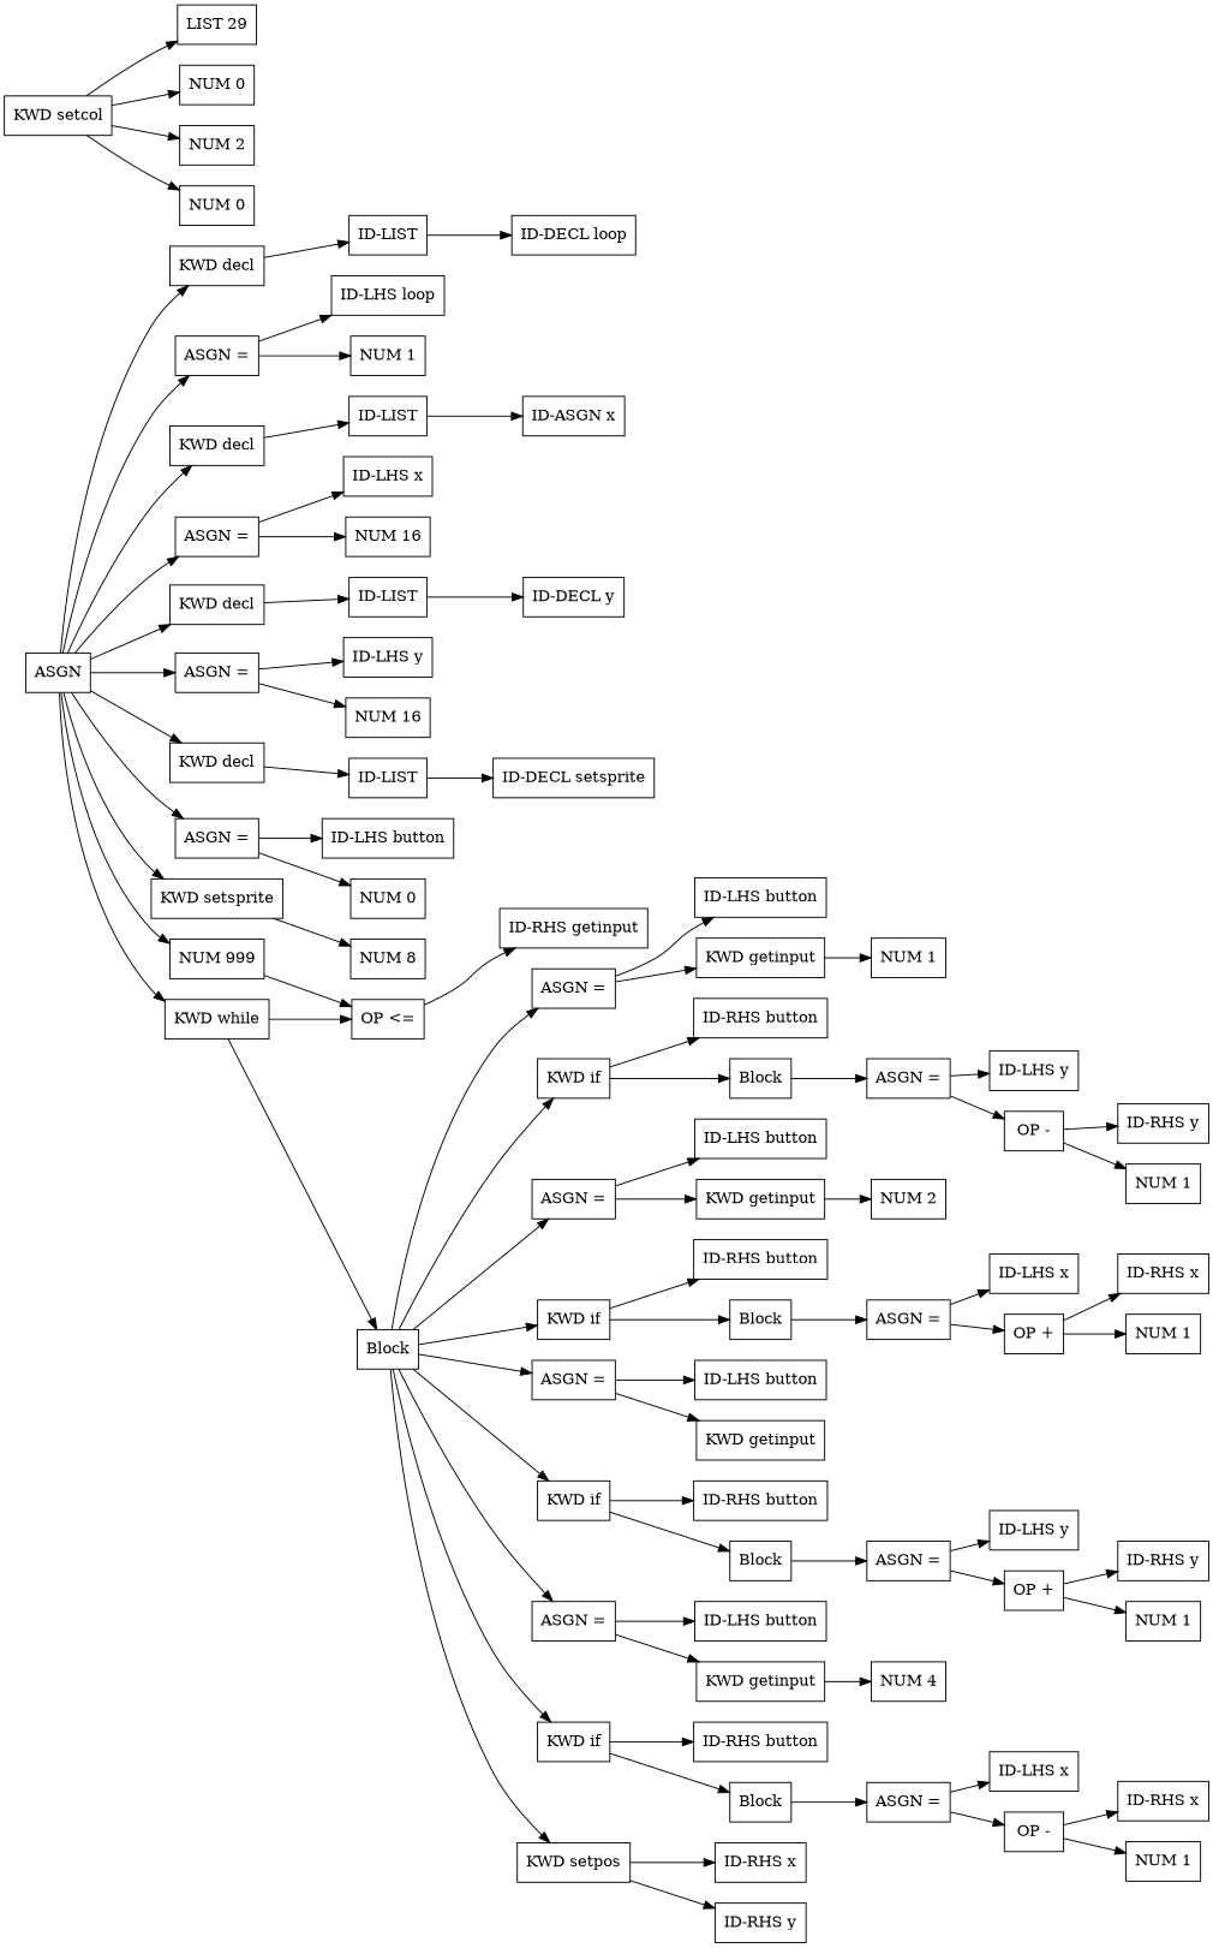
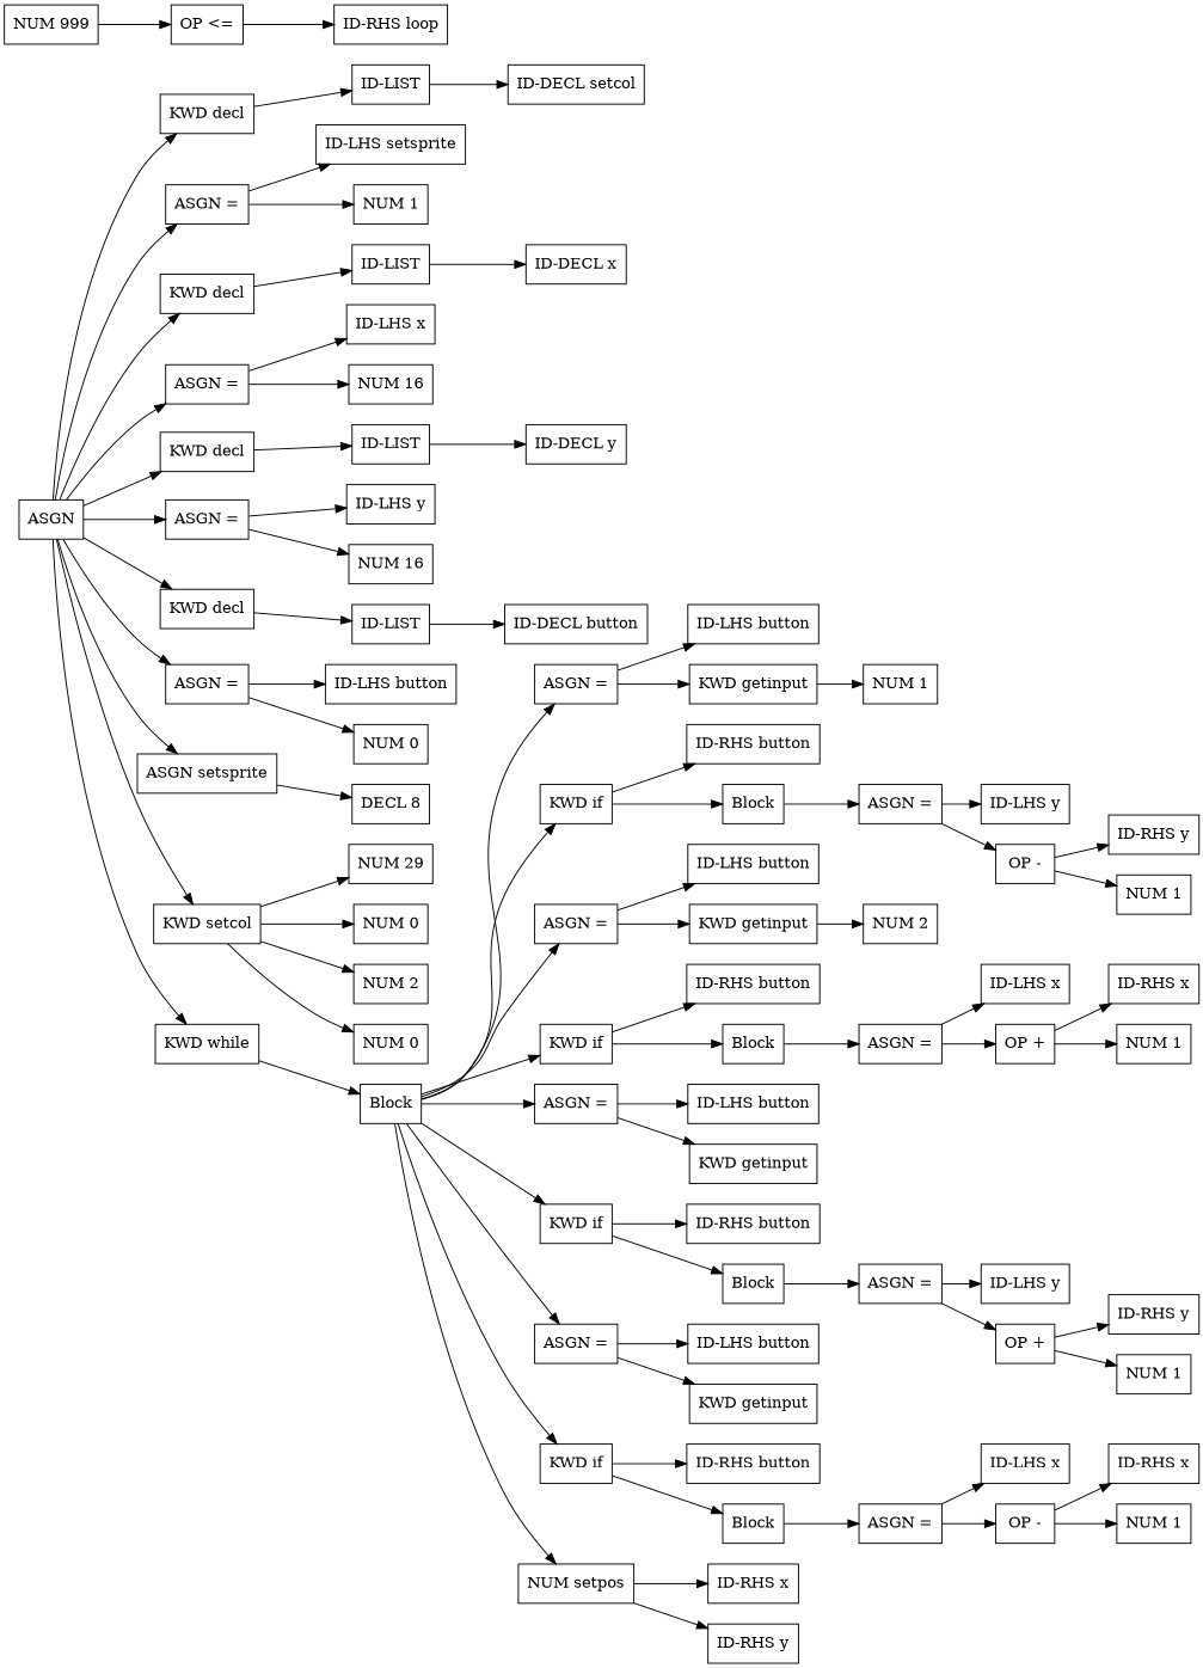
  digraph {
    rankdir=LR
    node [shape=record]
    n1 [label=ASGN uuid="8acaaadc-7fc8-4dbf-a993-f2601e7f4e6d"]
    n2 [label="KWD decl" uuid="918f5797-bdb9-42e6-9925-b9593bcdf982"]
    n3 [label="ASGN =" uuid="ecdb454e-8e31-471e-9527-93665c2abb75"]
    n4 [label="KWD decl" uuid="cde8fb2c-f02c-44a4-ab9c-f5bd8217216d"]
    n5 [label="ASGN =" uuid="3eeb2cd5-2b78-4fb3-b9bc-e4909d42ce4d"]
    n6 [label="KWD decl" uuid="b8d5695b-c380-4c4e-bffc-39a37bb10136"]
    n7 [label="ASGN =" uuid="246ef8ed-3037-414a-9845-6a1c075d9663"]
    n8 [label="KWD decl" uuid="4f62c814-2232-4375-b7d0-ee926468a68c"]
    n9 [label="ASGN =" uuid="5f2d85f6-e9ca-4b0a-8e3c-d85afff0bc91"]
-   n10 [label="KWD setsprite" uuid="28b98544-7386-4809-bc9d-cdcc55de1b19"]
+   n10 [label="ASGN setsprite" uuid="28b98544-7386-4809-bc9d-cdcc55de1b19"]
    n11 [label="KWD setcol" uuid="b2d125a3-83da-468a-a0a2-224e00554e05"]
    n12 [label="KWD while" uuid="723bbaa2-f885-4fcb-bccc-770323b0c40e"]
    n13 [label="ID-LIST " uuid="4c3cdf5f-c77f-4ae3-b082-86a7e882dc66"]
-   n14 [label="ID-LHS loop" uuid="287ed4c5-eb36-4428-94db-8d3d3a865f8d"]
+   n14 [label="ID-LHS setsprite" uuid="287ed4c5-eb36-4428-94db-8d3d3a865f8d"]
    n15 [label="NUM 1" uuid="640123bd-2504-4a16-bc91-8e88cdfd764a"]
    n16 [label="ID-LIST " uuid="bc4d8cab-8c84-4748-8ea2-11d61dac8bf1"]
    n17 [label="ID-LHS x" uuid="5903e4bb-6eb1-4ae6-8d29-93c095de8449"]
    n18 [label="NUM 16" uuid="7f4facdf-19cb-458e-ac0b-c9f219fde2ac"]
    n19 [label="ID-LIST " uuid="bc189c8f-876e-4a93-aa85-e381a108887e"]
    n20 [label="ID-LHS y" uuid="5b353024-cfad-4f98-9995-097997e56875"]
    n21 [label="NUM 16" uuid="2003fb3a-5872-491c-a7b1-5995bfe4c143"]
    n22 [label="ID-LIST " uuid="48c52ea6-a7ba-4207-b3fc-557f5320c5cb"]
    n23 [label="ID-LHS button" uuid="68580b2c-3f8d-4ce9-8a9d-4b27ea2889e7"]
    n24 [label="NUM 0" uuid="b8c13223-6ef7-4675-a0ef-c2bb940f0459"]
-   n25 [label="NUM 8" uuid="783a2f5c-9781-4883-aa76-15df6277e883"]
-   n26 [label="LIST 29" uuid="db42b175-0ee3-4918-bd4b-0ab084ca9601"]
+   n25 [label="DECL 8" uuid="783a2f5c-9781-4883-aa76-15df6277e883"]
+   n26 [label="NUM 29" uuid="db42b175-0ee3-4918-bd4b-0ab084ca9601"]
    n27 [label="NUM 0" uuid="1b0e7374-9b53-4c4f-bea3-38562fbb05fe"]
    n28 [label="NUM 2" uuid="9f55c51b-018d-4467-9e7b-059bd79e5206"]
    n29 [label="NUM 0" uuid="b949b83e-a43a-4233-9ef8-40c22a79ca48"]
    n30 [label="OP \<=" uuid="34aa4970-b1f4-43ad-a7fd-a0cd510011e8"]
    n31 [label="Block " uuid="46d7d312-9be2-427c-9b56-66fac71c8514"]
-   n32 [label="ID-DECL loop" uuid="9d6b2037-509f-413b-b3ab-b5d335390f1f"]
-   n33 [label="ID-ASGN x" uuid="33d7d920-a5a7-42aa-b952-6ac9bfae7a97"]
+   n32 [label="ID-DECL setcol" uuid="9d6b2037-509f-413b-b3ab-b5d335390f1f"]
+   n33 [label="ID-DECL x" uuid="33d7d920-a5a7-42aa-b952-6ac9bfae7a97"]
    n34 [label="ID-DECL y" uuid="50eba08d-9f2a-4f7b-aea9-87c11e11538b"]
-   n35 [label="ID-DECL setsprite" uuid="81109d88-f405-46ca-81df-179c75a5ef93"]
-   n36 [label="ID-RHS getinput" uuid="2b46b401-3711-4c34-b88f-a7c6ce104168"]
+   n35 [label="ID-DECL button" uuid="81109d88-f405-46ca-81df-179c75a5ef93"]
+   n36 [label="ID-RHS loop" uuid="2b46b401-3711-4c34-b88f-a7c6ce104168"]
    n37 [label="ASGN =" uuid="47c12ca3-bb57-456f-b0f2-55674f13463b"]
    n38 [label="KWD if" uuid="612ae6aa-a366-4e5d-ae04-40e6612e3fcf"]
    n39 [label="ASGN =" uuid="68d2b2b1-0597-4728-bbd4-6e44dc95df2f"]
    n40 [label="KWD if" uuid="27d4a2ab-5cb5-48c0-85e4-f72f94a40d90"]
    n41 [label="ASGN =" uuid="5d087547-51db-4a0e-be32-243a3c03c0d7"]
    n42 [label="KWD if" uuid="5a5c5339-e368-45e2-833b-b76e73a36839"]
    n43 [label="ASGN =" uuid="fa529ca0-3a3e-48a4-acf9-c226f20e4a5c"]
    n44 [label="KWD if" uuid="56249d13-613f-4623-a0fe-288c220bf7e0"]
-   n45 [label="KWD setpos" uuid="c3dcc8b2-485c-40d2-8b2e-363996737aa5"]
+   n45 [label="NUM setpos" uuid="c3dcc8b2-485c-40d2-8b2e-363996737aa5"]
    n46 [label="NUM 999" uuid="f5c42104-2178-4346-872c-879373ef37cd"]
    n47 [label="ID-LHS button" uuid="21658268-6aef-4298-90e4-4ac33f4418a6"]
    n48 [label="KWD getinput" uuid="4b80df14-11b9-4017-a51b-33929eca518f"]
    n49 [label="ID-RHS button" uuid="d3b1efbc-6970-443c-bcb6-0ab180e6e37e"]
    n50 [label="Block " uuid="e106c347-4821-44af-bd68-d58e7e9f36fa"]
    n51 [label="ID-LHS button" uuid="186f817d-a82d-4e54-896f-492ea772d86a"]
    n52 [label="KWD getinput" uuid="2056b635-8af1-4de8-9bbc-f51762b2b37c"]
    n53 [label="ID-RHS button" uuid="bde6d261-2f59-4690-b9fa-7eeef535ec3b"]
    n54 [label="Block " uuid="48ba80de-7936-4e20-bbdc-53a2a5e40f3d"]
    n55 [label="ID-LHS button" uuid="36263953-b296-4e32-bb59-aa08f4937354"]
    n56 [label="KWD getinput" uuid="14c2db24-50f0-48d6-a9c5-dbf0ed9ae691"]
    n57 [label="ID-RHS button" uuid="e1f56414-eb4a-4c0a-9927-687603830f46"]
    n58 [label="Block " uuid="9eecf4e4-aa9d-48ef-a604-99d6b8ef62e5"]
    n59 [label="ID-LHS button" uuid="e3e22b58-26fd-4a09-a629-d2a6a29dfa51"]
    n60 [label="KWD getinput" uuid="0f948049-7495-403f-902e-09c9b393eb17"]
    n61 [label="ID-RHS button" uuid="08943e5b-0100-4f13-b66b-d25c57952ba2"]
    n62 [label="Block " uuid="6521ed09-3812-4e92-bfdd-ab8b602f5b2a"]
    n63 [label="ID-RHS x" uuid="c09a8013-6da0-4012-ab2c-c1448d539d0f"]
    n64 [label="ID-RHS y" uuid="2760147d-a53a-488a-a327-484ec4282428"]
    n65 [label="NUM 1" uuid="6e4b7c77-6e89-462b-bf4b-8575517e7f63"]
    n66 [label="ASGN =" uuid="ac30f234-c458-4c1e-a037-ae1c7abc3096"]
    n67 [label="ID-LHS y" uuid="2b25fc05-8e0c-40bc-9279-4ebacef54bb6"]
    n68 [label="OP -" uuid="30a289a5-ca93-4394-baa4-2775a97bcc1a"]
    n69 [label="ID-RHS y" uuid="44103e3a-8f10-4eed-8c91-38b7132364c5"]
    n70 [label="NUM 1" uuid="e742f43b-1b8f-40c0-88f8-058a2cd4ceff"]
    n71 [label="NUM 2" uuid="ac4eb9fd-779c-432d-a425-4af1b55693b9"]
    n72 [label="ASGN =" uuid="5be53b6f-f1b6-43db-8d02-cdf5202a94d5"]
    n73 [label="ID-LHS x" uuid="1f642a2b-dc73-459a-82bb-c0a9e66a8cfc"]
    n74 [label="OP +" uuid="9fa46195-cb59-4f66-9d6d-eb3a134ae05d"]
    n75 [label="ID-RHS x" uuid="4f2f5d83-0ac3-4026-964d-c3d55226892a"]
    n76 [label="NUM 1" uuid="1e47b174-9a71-4944-96ca-a1a3d9f47c54"]
    n77 [label="ASGN =" uuid="d0dcfc1d-e3f8-45b5-921c-ce5821f52cf8"]
    n78 [label="ID-LHS y" uuid="c4e34d93-4fd4-42bf-9cef-a5740b60f570"]
    n79 [label="OP +" uuid="2ddab147-7a70-45e8-9bae-fdff38afcb85"]
    n80 [label="ID-RHS y" uuid="beebafb8-b433-4117-a90d-7e813fbb9014"]
    n81 [label="NUM 1" uuid="29bc5b08-5baf-4d3f-b3c4-7c1795923720"]
-   n82 [label="NUM 4" uuid="04f8e175-1cc8-4d2d-bc4f-1f851044b9b1"]
    n83 [label="ASGN =" uuid="899da051-3500-4ef5-9226-4735a5b5401f"]
    n84 [label="ID-LHS x" uuid="ed7f7da3-7f47-4c21-a548-c6f54647428e"]
    n85 [label="OP -" uuid="600776c6-b5c7-4122-a55d-9ae948c94c6c"]
    n86 [label="ID-RHS x" uuid="195b1b5c-267b-4aed-8746-662e406e14b1"]
    n87 [label="NUM 1" uuid="95b00d2f-c866-4b9c-9ce2-ef3b489d4dcb"]
    n1 -> n2
    n1 -> n3
    n1 -> n4
    n1 -> n5
    n1 -> n6
    n1 -> n7
    n1 -> n8
    n1 -> n9
    n1 -> n10
-   n1 -> n46
+   n1 -> n11
    n1 -> n12
    n2 -> n13
    n3 -> n14
    n3 -> n15
    n4 -> n16
    n5 -> n17
    n5 -> n18
    n6 -> n19
    n7 -> n20
    n7 -> n21
    n8 -> n22
    n9 -> n23
    n9 -> n24
    n10 -> n25
    n11 -> n26
    n11 -> n27
    n11 -> n28
    n11 -> n29
-   n12 -> n30
    n12 -> n31
    n13 -> n32
    n16 -> n33
    n19 -> n34
    n22 -> n35
    n30 -> n36
    n31 -> n37
    n31 -> n38
    n31 -> n39
    n31 -> n40
    n31 -> n41
    n31 -> n42
    n31 -> n43
    n31 -> n44
    n31 -> n45
    n37 -> n47
    n37 -> n48
    n38 -> n49
    n38 -> n50
    n39 -> n51
    n39 -> n52
    n40 -> n53
    n40 -> n54
    n41 -> n55
    n41 -> n56
    n42 -> n57
    n42 -> n58
    n43 -> n59
    n43 -> n60
    n44 -> n61
    n44 -> n62
    n45 -> n63
    n45 -> n64
    n46 -> n30
    n48 -> n65
    n50 -> n66
    n52 -> n71
    n54 -> n72
    n58 -> n77
-   n60 -> n82
    n62 -> n83
    n66 -> n67
    n66 -> n68
    n68 -> n69
    n68 -> n70
    n72 -> n73
    n72 -> n74
    n74 -> n75
    n74 -> n76
    n77 -> n78
    n77 -> n79
    n79 -> n80
    n79 -> n81
    n83 -> n84
    n83 -> n85
    n85 -> n86
    n85 -> n87
  }
